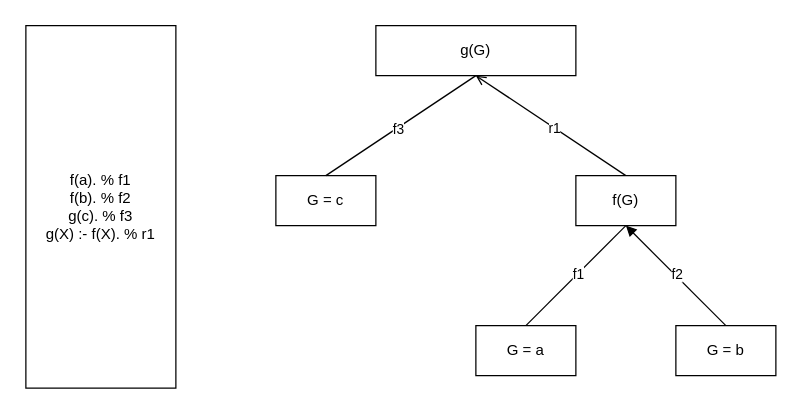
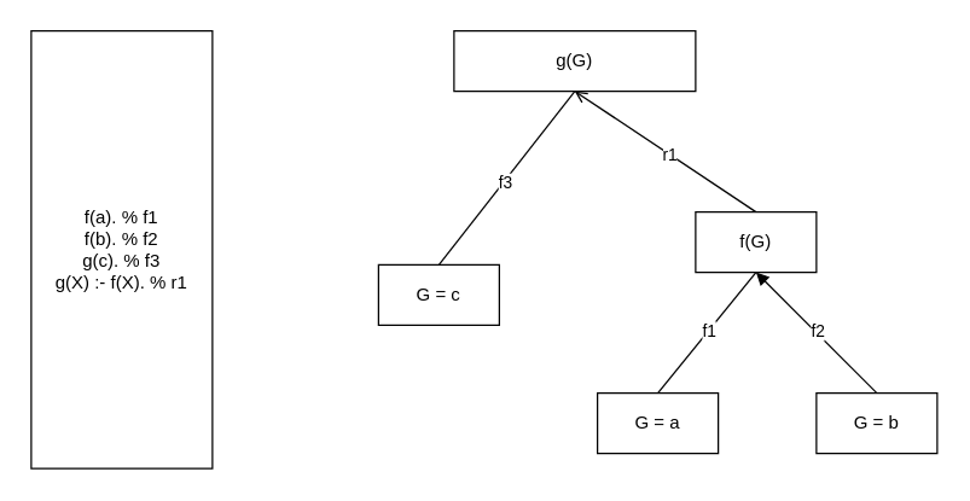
  <mxCell id="0" />
  <mxCell id="1" parent="0" />
  <mxCell id="2" value="f(a). % f1&lt;div&gt;f(b). % f2&lt;/div&gt;&lt;div&gt;g(c). % f3&lt;/div&gt;&lt;div&gt;g(X) :- f(X). % r1&lt;/div&gt;" style="rounded=0;whiteSpace=wrap;html=1;" vertex="1" parent="1"><mxGeometry x="20" y="20" width="120" height="290" as="geometry" /></mxCell>
  <mxCell id="3" value="g(G)" style="rounded=0;whiteSpace=wrap;html=1;" vertex="1" parent="1"><mxGeometry x="300" y="20" width="160" height="40" as="geometry" /></mxCell>
  <mxCell id="4" value="" style="endArrow=open;html=1;rounded=0;entryX=0.5;entryY=1;entryDx=0;entryDy=0;exitX=0.5;exitY=0;exitDx=0;exitDy=0;" edge="1" parent="1" source="6" target="3"><mxGeometry width="50" height="50" relative="1" as="geometry"><mxPoint x="450" y="230" as="sourcePoint" /><mxPoint x="310" y="200" as="targetPoint" /></mxGeometry></mxCell>
  <mxCell id="5" value="r1" style="edgeLabel;html=1;align=center;verticalAlign=middle;resizable=0;points=[];" vertex="1" connectable="0" parent="4"><mxGeometry x="-0.038" relative="1" as="geometry"><mxPoint as="offset" /></mxGeometry></mxCell>
  <mxCell id="6" value="f(G)" style="rounded=0;whiteSpace=wrap;html=1;" vertex="1" parent="1"><mxGeometry x="460" y="140" width="80" height="40" as="geometry" /></mxCell>
- <mxCell id="7" value="G = a" style="rounded=0;whiteSpace=wrap;html=1;" vertex="1" parent="1"><mxGeometry x="380" y="260" width="80" height="40" as="geometry" /></mxCell>
+ <mxCell id="7" value="G = a" style="rounded=0;whiteSpace=wrap;html=1;" vertex="1" parent="1"><mxGeometry x="395" y="260" width="80" height="40" as="geometry" /></mxCell>
  <mxCell id="8" value="" style="endArrow=none;html=1;rounded=0;entryX=0.5;entryY=1;entryDx=0;entryDy=0;exitX=0.5;exitY=0;exitDx=0;exitDy=0;" edge="1" parent="1" source="7" target="6"><mxGeometry width="50" height="50" relative="1" as="geometry"><mxPoint x="150" y="320" as="sourcePoint" /><mxPoint x="220" y="350" as="targetPoint" /></mxGeometry></mxCell>
  <mxCell id="9" value="f1" style="edgeLabel;html=1;align=center;verticalAlign=middle;resizable=0;points=[];" vertex="1" connectable="0" parent="8"><mxGeometry x="0.028" relative="1" as="geometry"><mxPoint as="offset" /></mxGeometry></mxCell>
- <mxCell id="10" value="G = c" style="rounded=0;whiteSpace=wrap;html=1;" vertex="1" parent="1"><mxGeometry x="220" y="140" width="80" height="40" as="geometry" /></mxCell>
+ <mxCell id="10" value="G = c" style="rounded=0;whiteSpace=wrap;html=1;" vertex="1" parent="1"><mxGeometry x="250" y="175" width="80" height="40" as="geometry" /></mxCell>
  <mxCell id="11" value="" style="endArrow=none;html=1;rounded=0;entryX=0.5;entryY=1;entryDx=0;entryDy=0;exitX=0.5;exitY=0;exitDx=0;exitDy=0;" edge="1" parent="1" source="10" target="3"><mxGeometry width="50" height="50" relative="1" as="geometry"><mxPoint x="210" y="340" as="sourcePoint" /><mxPoint x="260" y="290" as="targetPoint" /></mxGeometry></mxCell>
  <mxCell id="12" value="f3" style="edgeLabel;html=1;align=center;verticalAlign=middle;resizable=0;points=[];" vertex="1" connectable="0" parent="11"><mxGeometry x="-0.045" y="-1" relative="1" as="geometry"><mxPoint as="offset" /></mxGeometry></mxCell>
  <mxCell id="13" value="G = b" style="rounded=0;whiteSpace=wrap;html=1;" vertex="1" parent="1"><mxGeometry x="540" y="260" width="80" height="40" as="geometry" /></mxCell>
  <mxCell id="14" value="" style="endArrow=block;html=1;rounded=0;entryX=0.5;entryY=1;entryDx=0;entryDy=0;exitX=0.5;exitY=0;exitDx=0;exitDy=0;" edge="1" parent="1" source="13" target="6"><mxGeometry width="50" height="50" relative="1" as="geometry"><mxPoint x="370" y="410" as="sourcePoint" /><mxPoint x="420" y="360" as="targetPoint" /></mxGeometry></mxCell>
  <mxCell id="15" value="f2" style="edgeLabel;html=1;align=center;verticalAlign=middle;resizable=0;points=[];" vertex="1" connectable="0" parent="14"><mxGeometry x="0.015" y="-1" relative="1" as="geometry"><mxPoint as="offset" /></mxGeometry></mxCell>
